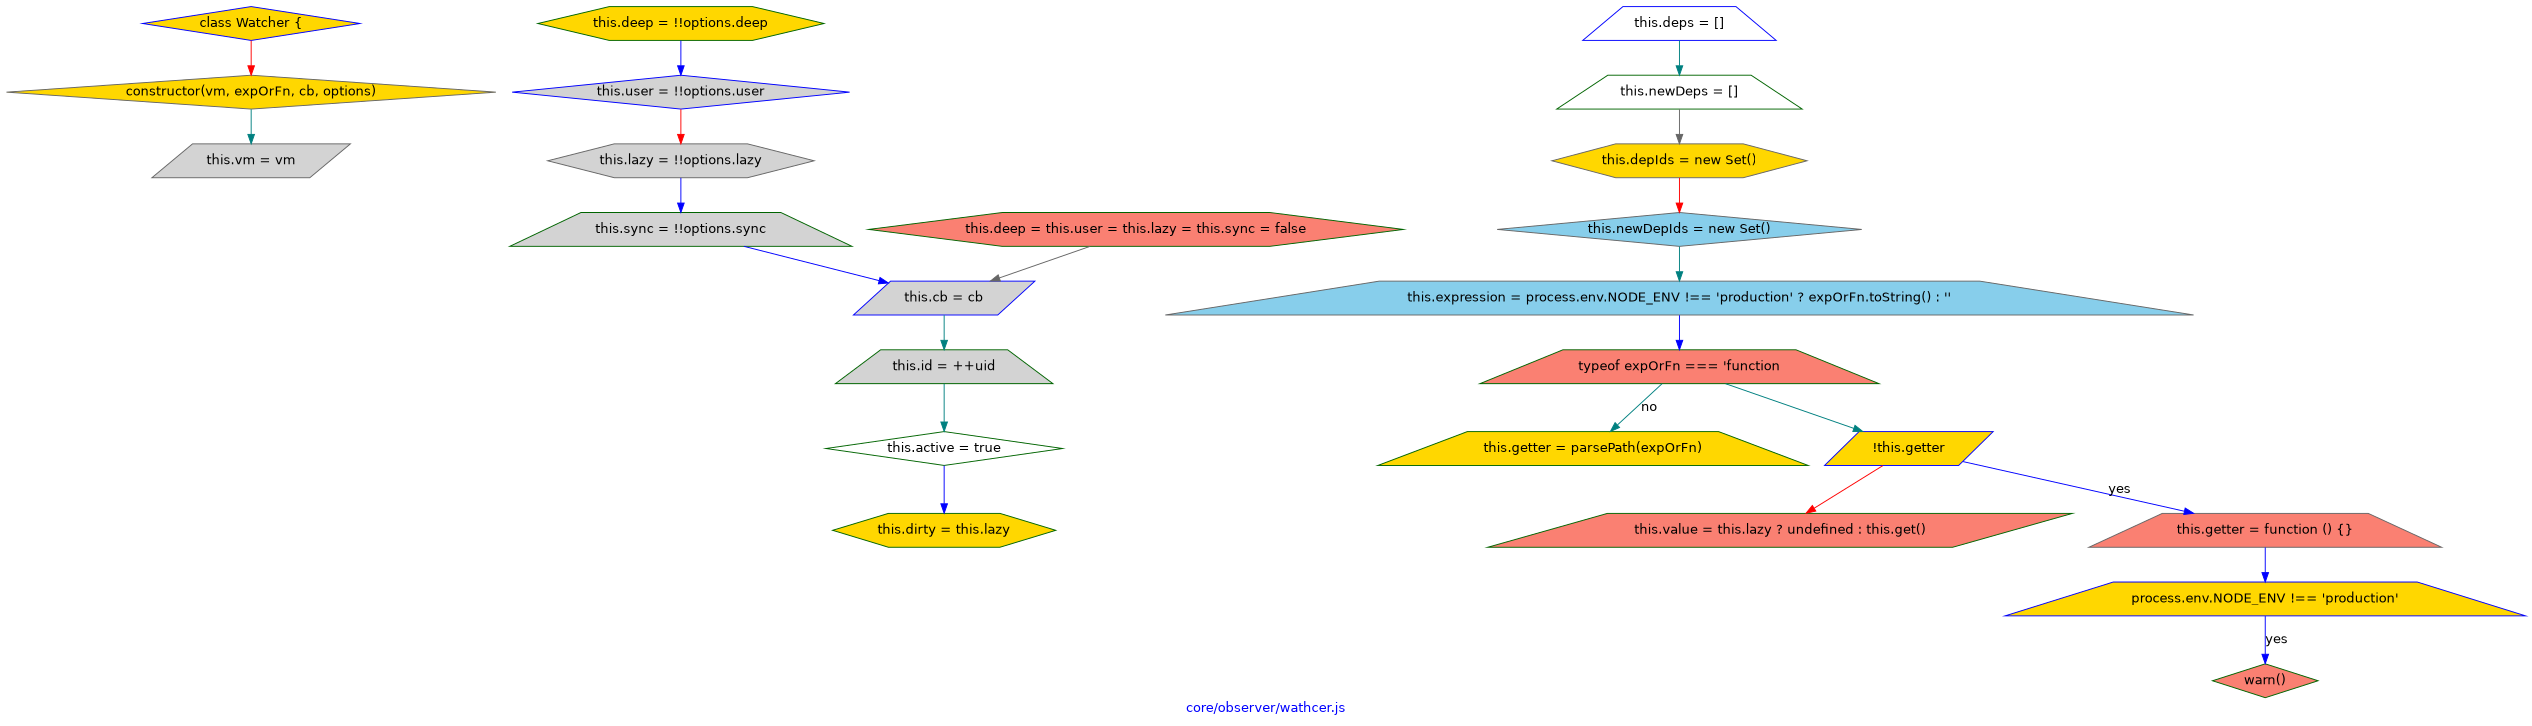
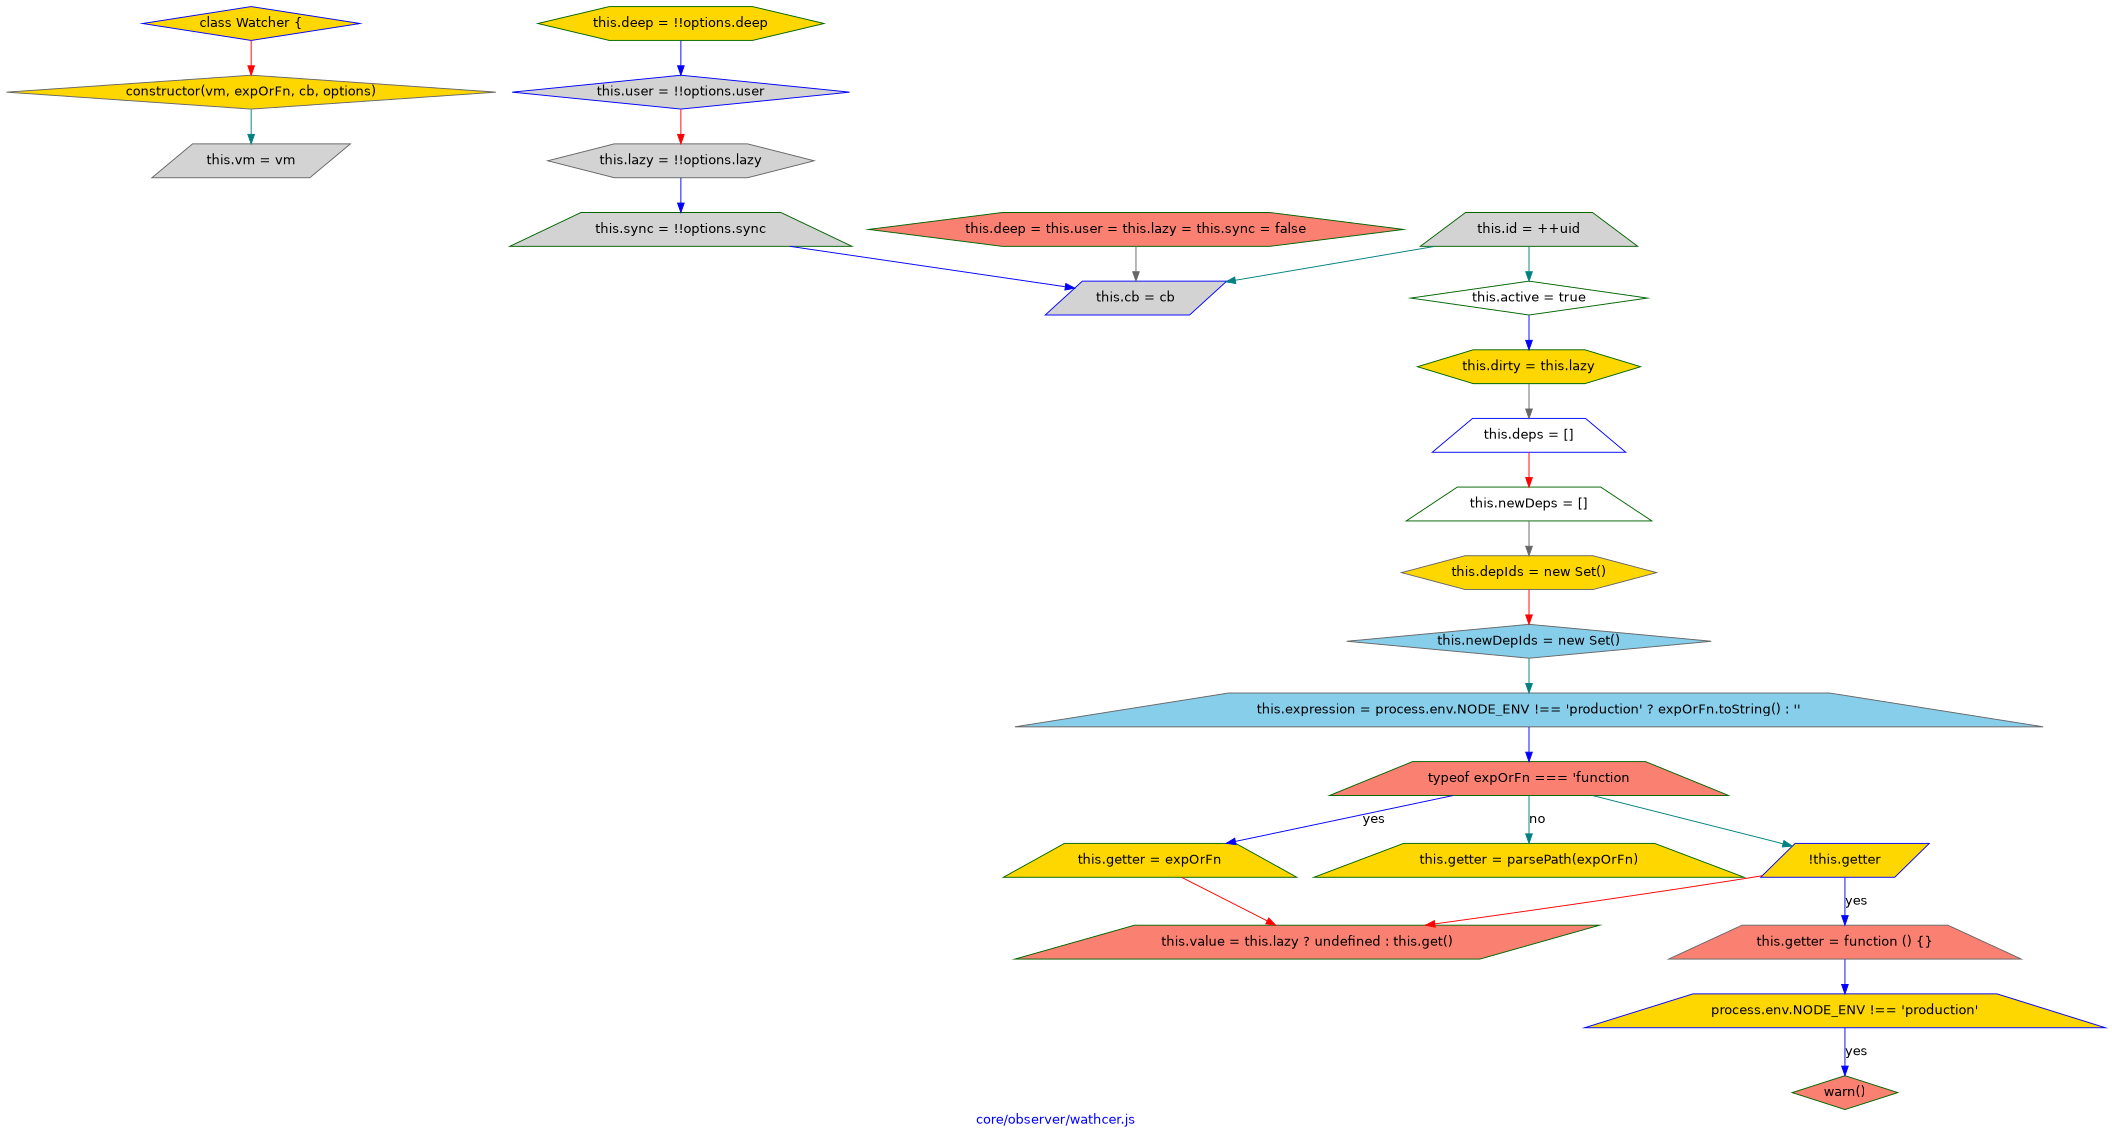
  digraph {
    fontcolor=blue
    fontname="DejaVu Sans"
    label="core/observer/wathcer.js"
    node [color=darkgreen fillcolor=gold fontname="DejaVu Sans" shape=trapezium style=filled]
    edge [color=blue fontname="DejaVu Sans"]
    n1 [color=blue label="class Watcher {" shape=diamond]
    n2 [color=gray40 label="constructor(vm, expOrFn, cb, options)" shape=diamond]
    n3 [color=gray40 fillcolor=lightgrey label="this.vm = vm" shape=parallelogram]
    n4 [label="this.deep = !!options.deep" shape=hexagon]
    n5 [color=blue fillcolor=lightgrey label="this.user = !!options.user" shape=diamond]
    n6 [fillcolor=salmon label="this.deep = this.user = this.lazy = this.sync = false" shape=hexagon]
    n7 [color=blue fillcolor=lightgrey label="this.cb = cb" shape=parallelogram]
    n8 [color=gray40 fillcolor=lightgrey label="this.lazy = !!options.lazy" shape=hexagon]
    n9 [fillcolor=lightgrey label="this.sync = !!options.sync"]
    n10 [fillcolor=lightgrey label="this.id = ++uid"]
    n11 [fillcolor=white label="this.active = true" shape=diamond]
    n12 [label="this.dirty = this.lazy" shape=hexagon]
    n13 [color=blue fillcolor=white label="this.deps = []"]
    n14 [fillcolor=white label="this.newDeps = []"]
    n15 [color=gray40 label="this.depIds = new Set()" shape=hexagon]
    n16 [color=gray40 fillcolor=skyblue label="this.newDepIds = new Set()" shape=diamond]
    n17 [color=gray40 fillcolor=skyblue label="this.expression = process.env.NODE_ENV !== 'production' ? expOrFn.toString() : ''"]
    n18 [fillcolor=salmon label="typeof expOrFn === 'function"]
+   n19 [label="this.getter = expOrFn"]
    n20 [label="this.getter = parsePath(expOrFn)"]
    n21 [color=blue label="!this.getter" shape=parallelogram]
    n22 [fillcolor=salmon label="this.value = this.lazy ? undefined : this.get()" shape=parallelogram]
    n23 [color=gray40 fillcolor=salmon label="this.getter = function () {}"]
    n24 [color=blue label="process.env.NODE_ENV !== 'production'"]
    n25 [fillcolor=salmon label="warn()" shape=diamond]
    n1 -> n2 [color=red]
    n2 -> n3 [color=teal]
    n4 -> n5
    n5 -> n8 [color=red]
    n6 -> n7 [color=gray40]
-   n7 -> n10 [color=teal]
+   n10 -> n7 [color=teal]
    n8 -> n9
    n9 -> n7
    n10 -> n11 [color=teal]
    n11 -> n12
-   n13 -> n14 [color=teal]
+   n12 -> n13 [color=gray40]
+   n13 -> n14 [color=red]
    n14 -> n15 [color=gray40]
    n15 -> n16 [color=red]
    n16 -> n17 [color=teal]
    n17 -> n18
+   n18 -> n19 [label=yes]
    n18 -> n20 [color=teal label=no]
    n18 -> n21 [color=teal]
+   n19 -> n22 [color=red]
    n21 -> n22 [color=red]
    n21 -> n23 [label=yes]
    n23 -> n24
    n24 -> n25 [label=yes]
  }
